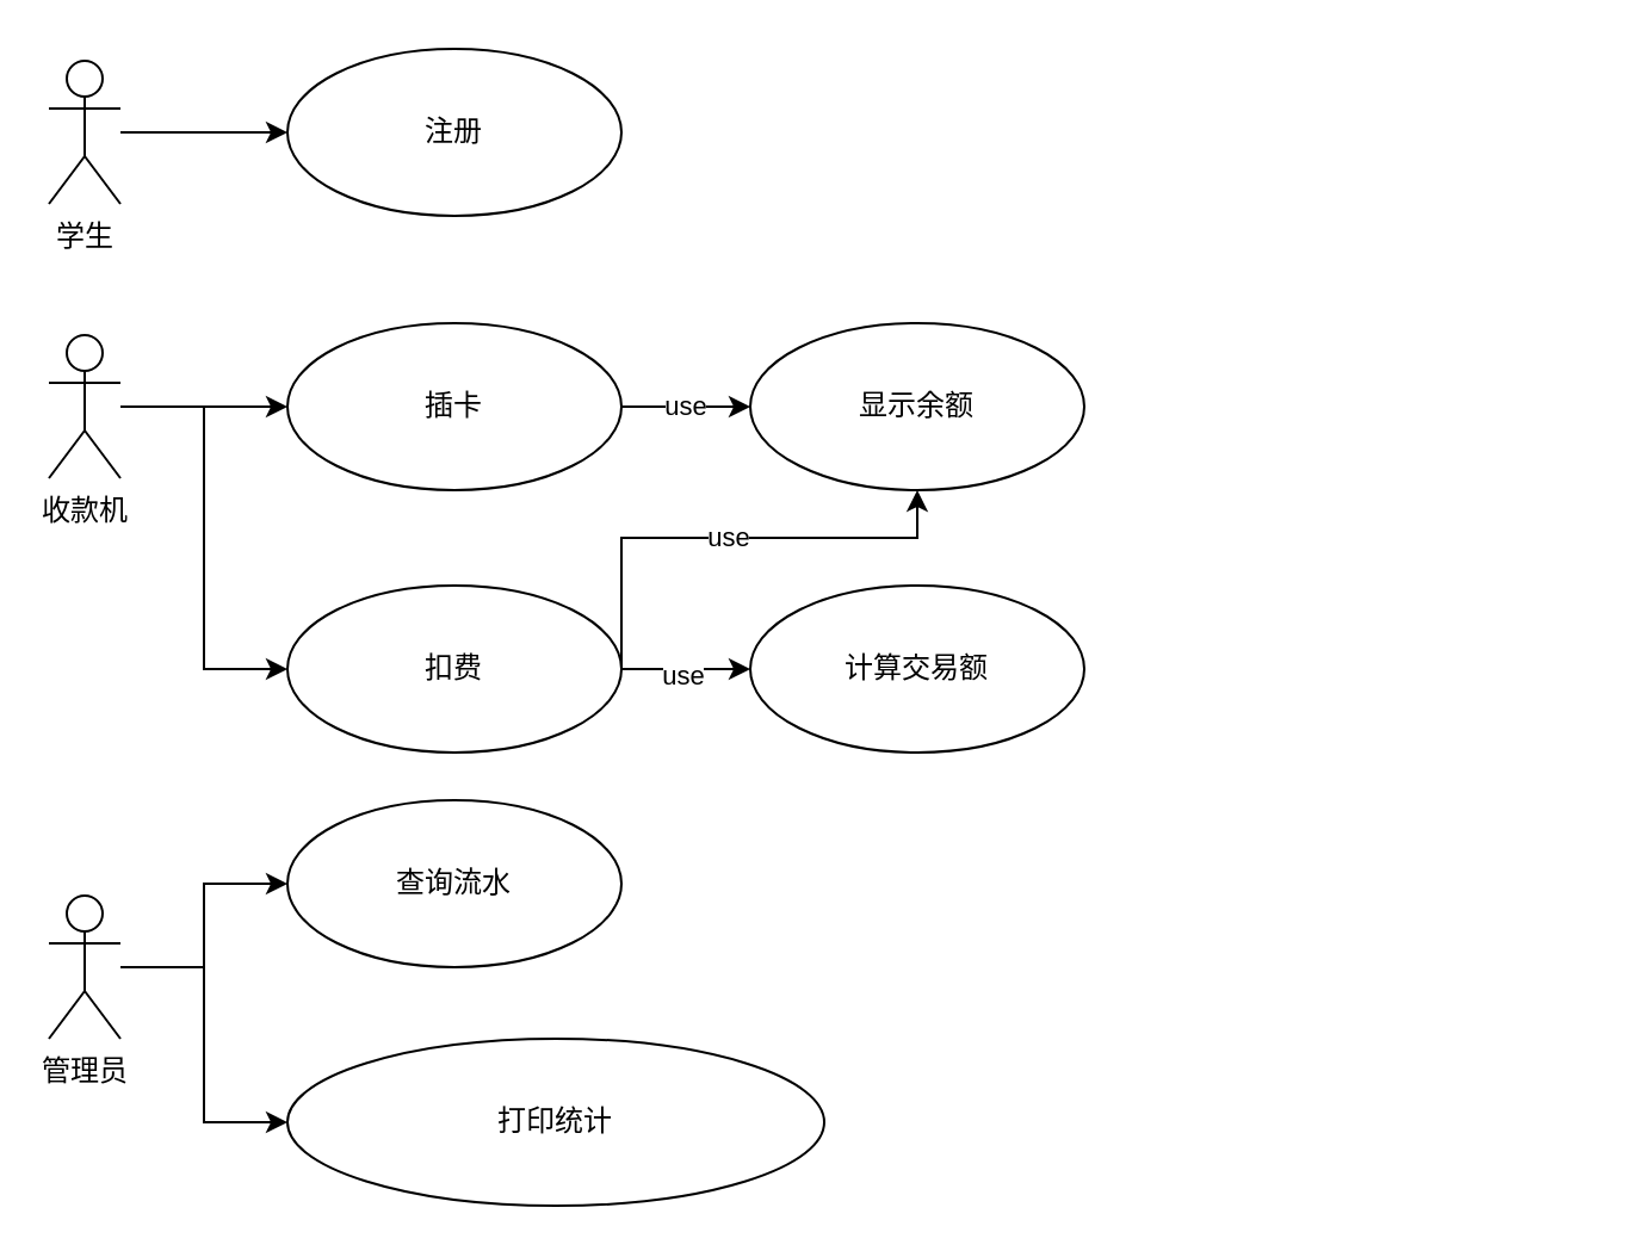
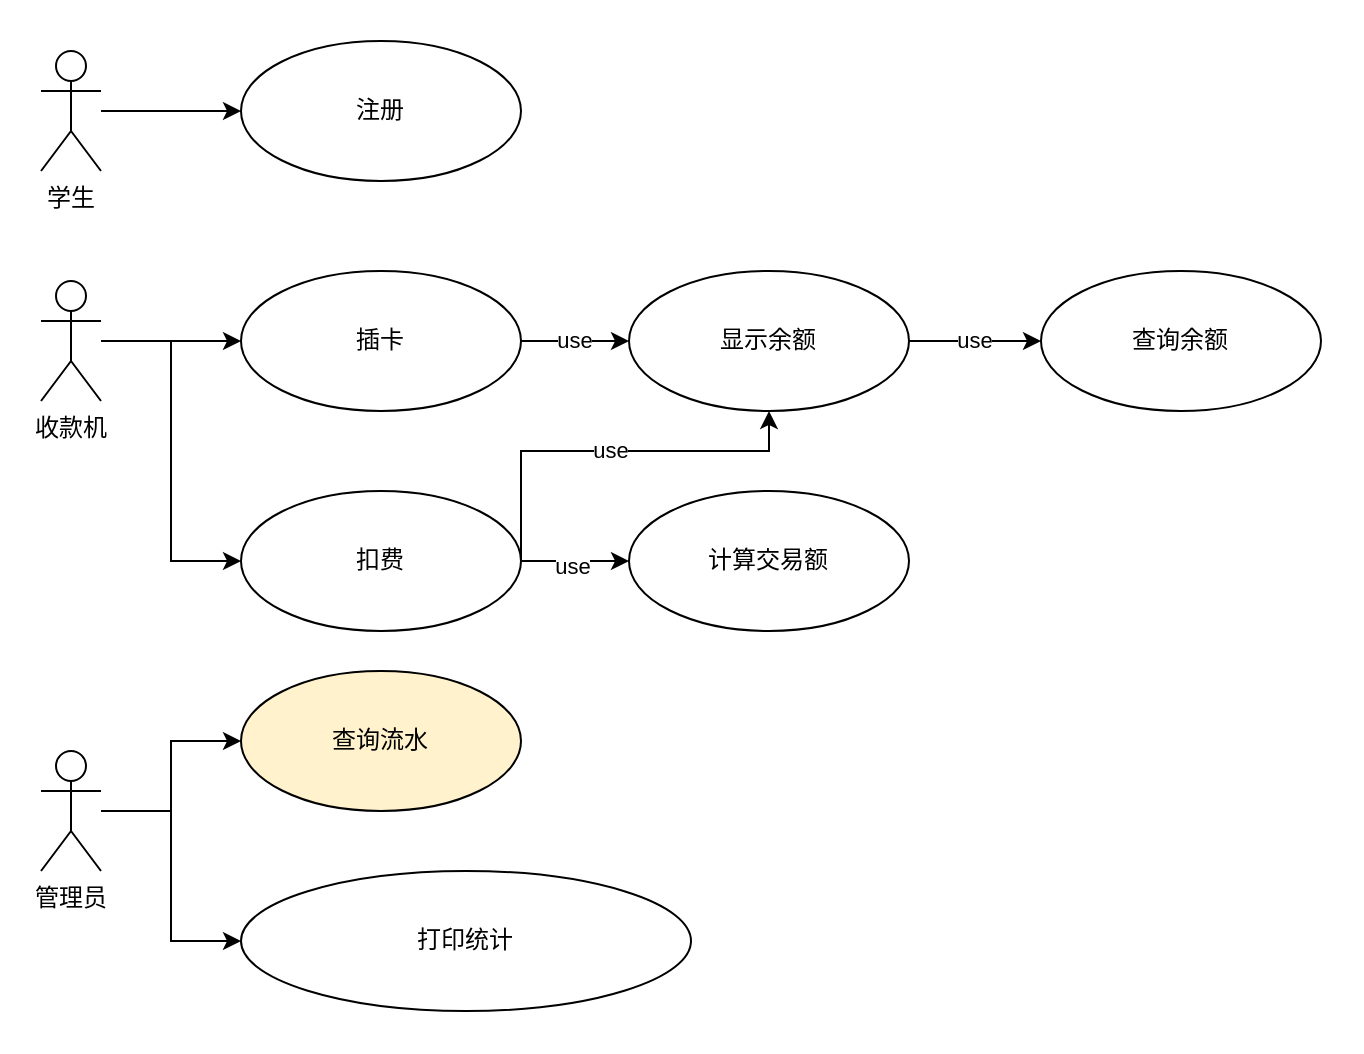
  <mxCell id="0" />
  <mxCell id="1" parent="0" />
  <mxCell id="2" value="" style="edgeStyle=orthogonalEdgeStyle;rounded=0;orthogonalLoop=1;jettySize=auto;html=1;" edge="1" parent="1" source="3" target="10"><mxGeometry relative="1" as="geometry" /></mxCell>
  <mxCell id="3" value="学生" style="shape=umlActor;verticalLabelPosition=bottom;labelBackgroundColor=#ffffff;verticalAlign=top;html=1;" vertex="1" parent="1"><mxGeometry x="20" y="25" width="30" height="60" as="geometry" /></mxCell>
  <mxCell id="4" value="" style="edgeStyle=orthogonalEdgeStyle;rounded=0;orthogonalLoop=1;jettySize=auto;html=1;" edge="1" parent="1" source="6" target="21"><mxGeometry relative="1" as="geometry" /></mxCell>
  <mxCell id="5" style="edgeStyle=orthogonalEdgeStyle;rounded=0;orthogonalLoop=1;jettySize=auto;html=1;entryX=0;entryY=0.5;entryDx=0;entryDy=0;" edge="1" parent="1" source="6" target="17"><mxGeometry relative="1" as="geometry" /></mxCell>
  <mxCell id="6" value="收款机" style="shape=umlActor;verticalLabelPosition=bottom;labelBackgroundColor=#ffffff;verticalAlign=top;html=1;" vertex="1" parent="1"><mxGeometry x="20" y="140" width="30" height="60" as="geometry" /></mxCell>
  <mxCell id="7" value="" style="edgeStyle=orthogonalEdgeStyle;rounded=0;orthogonalLoop=1;jettySize=auto;html=1;" edge="1" parent="1" source="9" target="18"><mxGeometry relative="1" as="geometry" /></mxCell>
  <mxCell id="8" style="edgeStyle=orthogonalEdgeStyle;rounded=0;orthogonalLoop=1;jettySize=auto;html=1;" edge="1" parent="1" source="9" target="19"><mxGeometry relative="1" as="geometry" /></mxCell>
  <mxCell id="9" value="管理员" style="shape=umlActor;verticalLabelPosition=bottom;labelBackgroundColor=#ffffff;verticalAlign=top;html=1;" vertex="1" parent="1"><mxGeometry x="20" y="375" width="30" height="60" as="geometry" /></mxCell>
  <mxCell id="10" value="注册" style="ellipse;whiteSpace=wrap;html=1;" vertex="1" parent="1"><mxGeometry x="120" y="20" width="140" height="70" as="geometry" /></mxCell>
+ <mxCell id="11" value="查询余额" style="ellipse;whiteSpace=wrap;html=1;" vertex="1" parent="1"><mxGeometry x="520" y="135" width="140" height="70" as="geometry" /></mxCell>
+ <mxCell id="12" value="use" style="edgeStyle=orthogonalEdgeStyle;rounded=0;orthogonalLoop=1;jettySize=auto;html=1;exitX=1;exitY=0.5;exitDx=0;exitDy=0;entryX=0;entryY=0.5;entryDx=0;entryDy=0;" edge="1" parent="1" source="13" target="11"><mxGeometry relative="1" as="geometry" /></mxCell>
  <mxCell id="13" value="显示余额" style="ellipse;whiteSpace=wrap;html=1;" vertex="1" parent="1"><mxGeometry x="314" y="135" width="140" height="70" as="geometry" /></mxCell>
  <mxCell id="14" value="use" style="edgeStyle=orthogonalEdgeStyle;rounded=0;orthogonalLoop=1;jettySize=auto;html=1;exitX=1;exitY=0.5;exitDx=0;exitDy=0;entryX=0.5;entryY=1;entryDx=0;entryDy=0;" edge="1" parent="1" source="17" target="13"><mxGeometry relative="1" as="geometry"><mxPoint x="314" y="170" as="targetPoint" /><Array as="points"><mxPoint x="260" y="225" /><mxPoint x="384" y="225" /></Array></mxGeometry></mxCell>
  <mxCell id="15" value="" style="edgeStyle=orthogonalEdgeStyle;rounded=0;orthogonalLoop=1;jettySize=auto;html=1;" edge="1" parent="1" source="17" target="22"><mxGeometry relative="1" as="geometry" /></mxCell>
  <mxCell id="16" value="use" style="edgeLabel;html=1;align=center;verticalAlign=middle;resizable=0;points=[];" vertex="1" connectable="0" parent="15"><mxGeometry x="-0.074" y="-2" relative="1" as="geometry"><mxPoint as="offset" /></mxGeometry></mxCell>
  <mxCell id="17" value="扣费" style="ellipse;whiteSpace=wrap;html=1;" vertex="1" parent="1"><mxGeometry x="120" y="245" width="140" height="70" as="geometry" /></mxCell>
- <mxCell id="18" value="查询流水" style="ellipse;whiteSpace=wrap;html=1;" vertex="1" parent="1"><mxGeometry x="120" y="335" width="140" height="70" as="geometry" /></mxCell>
+ <mxCell id="18" value="查询流水" style="ellipse;whiteSpace=wrap;html=1;fillColor=#fff2cc;" vertex="1" parent="1"><mxGeometry x="120" y="335" width="140" height="70" as="geometry" /></mxCell>
  <mxCell id="19" value="打印统计" style="ellipse;whiteSpace=wrap;html=1;" vertex="1" parent="1"><mxGeometry x="120" y="435" width="225" height="70" as="geometry" /></mxCell>
  <mxCell id="20" value="use" style="edgeStyle=orthogonalEdgeStyle;rounded=0;orthogonalLoop=1;jettySize=auto;html=1;" edge="1" parent="1" source="21" target="13"><mxGeometry relative="1" as="geometry" /></mxCell>
  <mxCell id="21" value="插卡" style="ellipse;whiteSpace=wrap;html=1;" vertex="1" parent="1"><mxGeometry x="120" y="135" width="140" height="70" as="geometry" /></mxCell>
  <mxCell id="22" value="计算交易额" style="ellipse;whiteSpace=wrap;html=1;" vertex="1" parent="1"><mxGeometry x="314" y="245" width="140" height="70" as="geometry" /></mxCell>
